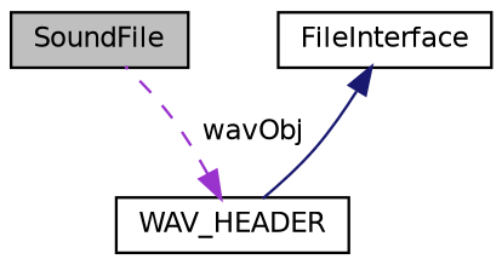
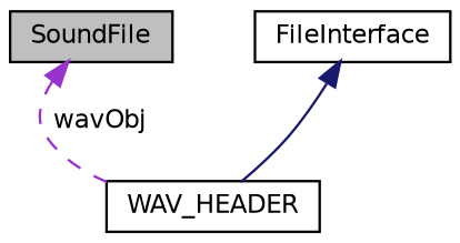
  digraph {
    node [color=black fillcolor=white fontname=Helvetica fontsize=10 shape=record style=filled]
    edge [dir=back fontname=Helvetica fontsize=10 labelfontname=Helvetica labelfontsize=10]
    n1 [fillcolor=grey75 fontcolor=black height=0.2 label=SoundFile width=0.4]
    n2 [height=0.2 label=FileInterface width=0.4]
    n3 [height=0.2 label=WAV_HEADER width=0.4]
    n2 -> n3 [color=midnightblue style=solid]
-   n3 -> n1 [color=darkorchid3 label=" wavObj" style=dashed]
+   n1 -> n3 [color=darkorchid3 label=" wavObj" style=dashed]
  }
